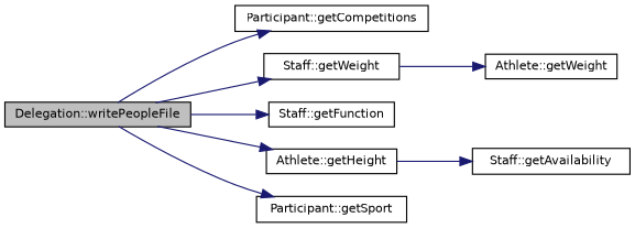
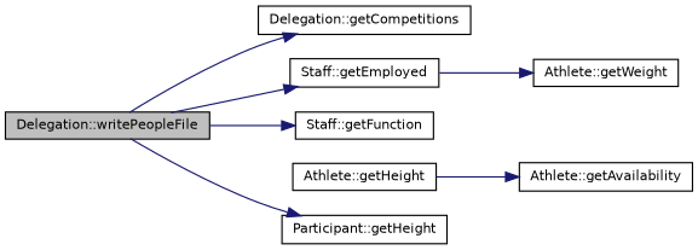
  digraph {
    rankdir=LR
    node [color=black fillcolor=white fontname=Helvetica fontsize=10 shape=record style=filled]
    edge [color=midnightblue fontname=Helvetica fontsize=10 labelfontname=Helvetica labelfontsize=10 style=solid]
    n1 [fillcolor=grey75 fontcolor=black height=0.2 label="Delegation::writePeopleFile" width=0.4]
-   n2 [height=0.2 label="Participant::getCompetitions" width=0.4]
-   n3 [height=0.2 label="Staff::getWeight" width=0.4]
+   n2 [height=0.2 label="Delegation::getCompetitions" width=0.4]
+   n3 [height=0.2 label="Staff::getEmployed" width=0.4]
    n4 [height=0.2 label="Staff::getFunction" width=0.4]
    n5 [height=0.2 label="Athlete::getHeight" width=0.4]
-   n6 [height=0.2 label="Participant::getSport" width=0.4]
-   n7 [height=0.2 label="Staff::getAvailability" width=0.4]
+   n6 [height=0.2 label="Participant::getHeight" width=0.4]
+   n7 [height=0.2 label="Athlete::getAvailability" width=0.4]
    n8 [height=0.2 label="Athlete::getWeight" width=0.4]
    n1 -> n2
    n1 -> n3
    n1 -> n4
-   n1 -> n5
    n1 -> n6
    n3 -> n8
    n5 -> n7
  }
